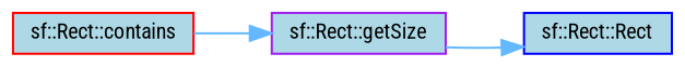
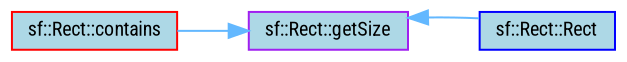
  digraph {
    fontname="Roboto Condensed"
    rankdir=RL
    node [fillcolor=lightblue fontname="Roboto Condensed" fontsize=10 shape=box style=filled]
    edge [color=steelblue1 dir=back fontname="Roboto Condensed" fontsize=10 labelfontname=Helvetica labelfontsize=10 style=solid]
    n1 [color=blue fontcolor=black height=0.2 label="sf::Rect::Rect" width=0.4]
    n2 [color=purple height=0.2 label="sf::Rect::getSize" width=0.4]
    n3 [color=red height=0.2 label="sf::Rect::contains" width=0.4]
-   n1 -> n2
+   n2 -> n1
    n2 -> n3
  }
